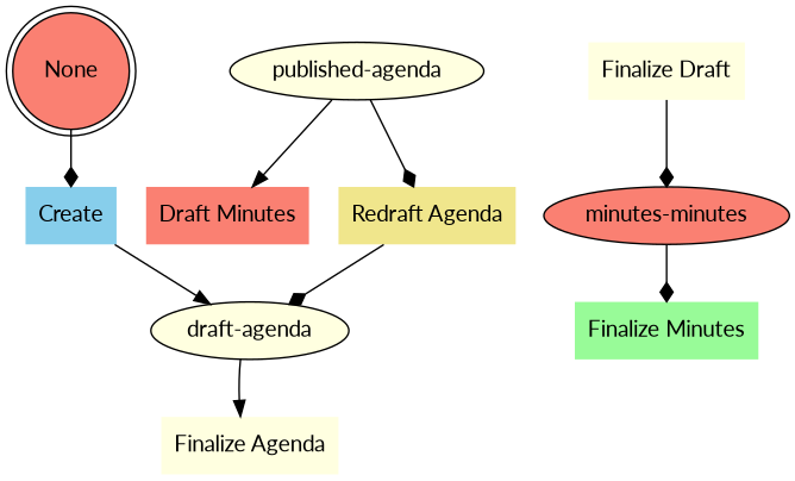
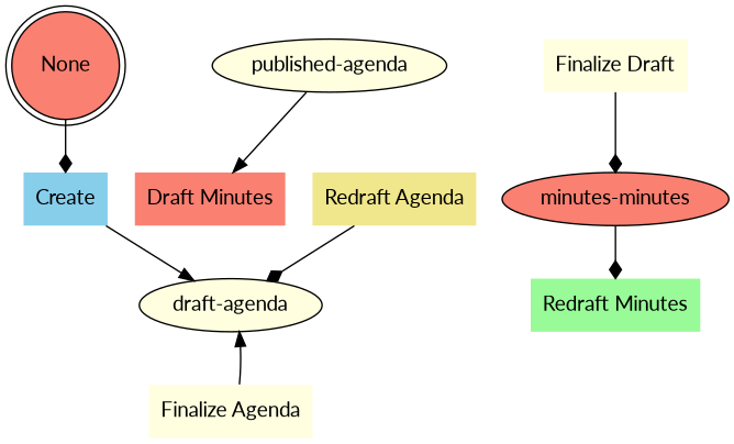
  digraph {
    fontname=Lato
    node [fillcolor=lightyellow fontname=Lato shape=none style=filled]
    edge [arrowhead=diamond fontname=Lato]
    None [fillcolor=salmon shape=doublecircle]
    n2 [fillcolor=skyblue label=Create]
    "draft-agenda" [shape=""]
    n4 [label="Finalize Agenda"]
    "published-agenda" [shape=""]
    n6 [fillcolor=salmon label="Draft Minutes"]
    n7 [fillcolor=khaki label="Redraft Agenda"]
    n8 [label="Finalize Draft"]
    n9 [fillcolor=salmon label="minutes-minutes" shape=""]
-   n10 [fillcolor=palegreen label="Finalize Minutes"]
+   n10 [fillcolor=palegreen label="Redraft Minutes"]
    None -> n2
    n2 -> "draft-agenda" [arrowhead=normal]
-   "draft-agenda" -> n4 [arrowhead=normal]
+   n4 -> "draft-agenda" [arrowhead=normal]
    "published-agenda" -> n6 [arrowhead=normal]
-   "published-agenda" -> n7
    n7 -> "draft-agenda"
    n8 -> n9
    n9 -> n10
  }
